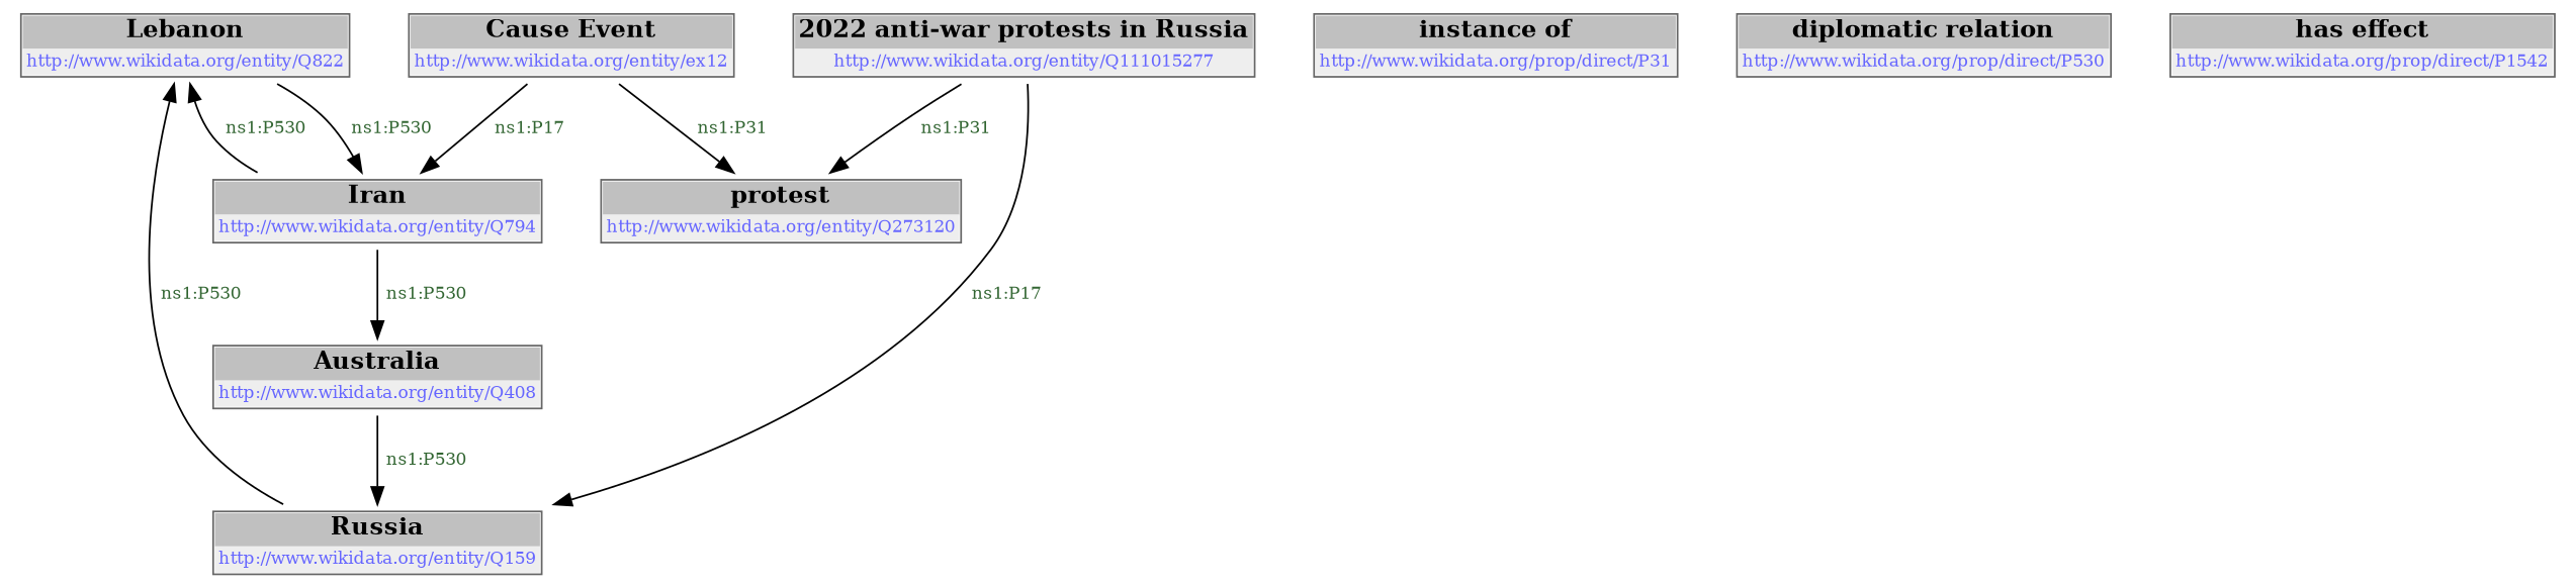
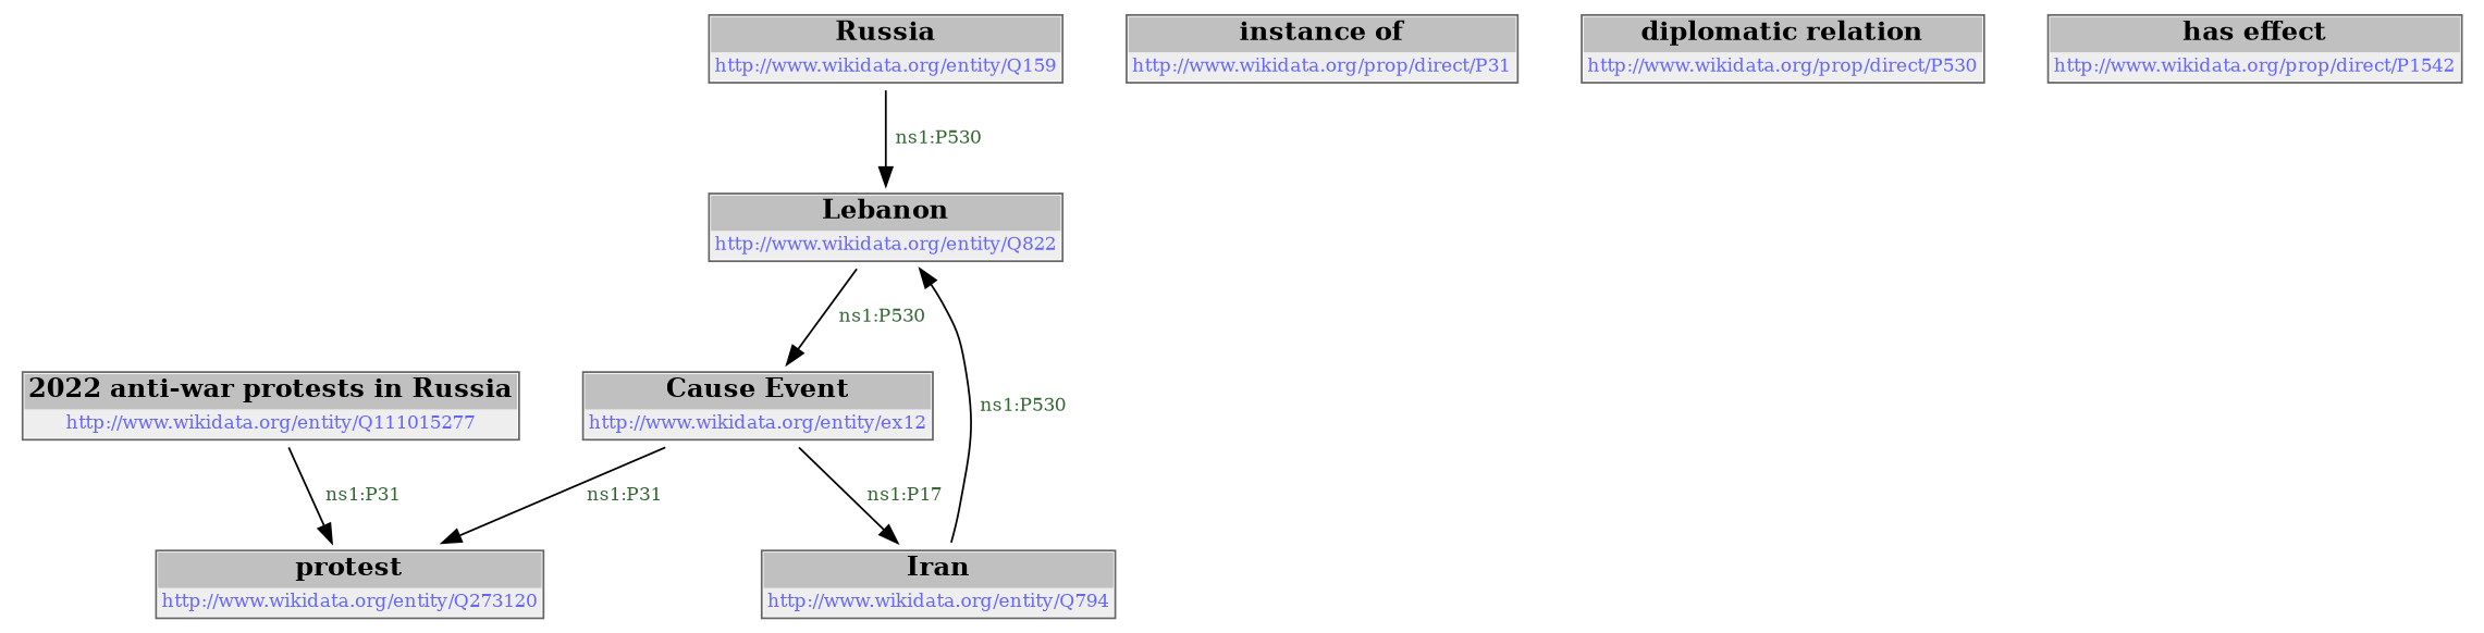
  digraph {
    node [color=black shape=none]
    edge [color=BLACK]
    n1 [label=< <table color='#666666' cellborder='0' cellspacing='0' border='1'><tr><td colspan='2' bgcolor='grey'><B>Lebanon</B></td></tr><tr><td href='http://www.wikidata.org/entity/Q822' bgcolor='#eeeeee' colspan='2'><font point-size='10' color='#6666ff'>http://www.wikidata.org/entity/Q822</font></td></tr></table> >]
    n2 [label=< <table color='#666666' cellborder='0' cellspacing='0' border='1'><tr><td colspan='2' bgcolor='grey'><B>Iran</B></td></tr><tr><td href='http://www.wikidata.org/entity/Q794' bgcolor='#eeeeee' colspan='2'><font point-size='10' color='#6666ff'>http://www.wikidata.org/entity/Q794</font></td></tr></table> >]
-   n3 [label=< <table color='#666666' cellborder='0' cellspacing='0' border='1'><tr><td colspan='2' bgcolor='grey'><B>Australia</B></td></tr><tr><td href='http://www.wikidata.org/entity/Q408' bgcolor='#eeeeee' colspan='2'><font point-size='10' color='#6666ff'>http://www.wikidata.org/entity/Q408</font></td></tr></table> >]
    n4 [label=< <table color='#666666' cellborder='0' cellspacing='0' border='1'><tr><td colspan='2' bgcolor='grey'><B>Russia</B></td></tr><tr><td href='http://www.wikidata.org/entity/Q159' bgcolor='#eeeeee' colspan='2'><font point-size='10' color='#6666ff'>http://www.wikidata.org/entity/Q159</font></td></tr></table> >]
    n5 [label=< <table color='#666666' cellborder='0' cellspacing='0' border='1'><tr><td colspan='2' bgcolor='grey'><B>2022 anti-war protests in Russia</B></td></tr><tr><td href='http://www.wikidata.org/entity/Q111015277' bgcolor='#eeeeee' colspan='2'><font point-size='10' color='#6666ff'>http://www.wikidata.org/entity/Q111015277</font></td></tr></table> >]
    n6 [label=< <table color='#666666' cellborder='0' cellspacing='0' border='1'><tr><td colspan='2' bgcolor='grey'><B>protest</B></td></tr><tr><td href='http://www.wikidata.org/entity/Q273120' bgcolor='#eeeeee' colspan='2'><font point-size='10' color='#6666ff'>http://www.wikidata.org/entity/Q273120</font></td></tr></table> >]
    n7 [label=< <table color='#666666' cellborder='0' cellspacing='0' border='1'><tr><td colspan='2' bgcolor='grey'><B>Cause Event</B></td></tr><tr><td href='http://www.wikidata.org/entity/ex12' bgcolor='#eeeeee' colspan='2'><font point-size='10' color='#6666ff'>http://www.wikidata.org/entity/ex12</font></td></tr></table> >]
    n8 [label=< <table color='#666666' cellborder='0' cellspacing='0' border='1'><tr><td colspan='2' bgcolor='grey'><B>instance of</B></td></tr><tr><td href='http://www.wikidata.org/prop/direct/P31' bgcolor='#eeeeee' colspan='2'><font point-size='10' color='#6666ff'>http://www.wikidata.org/prop/direct/P31</font></td></tr></table> >]
    n9 [label=< <table color='#666666' cellborder='0' cellspacing='0' border='1'><tr><td colspan='2' bgcolor='grey'><B>diplomatic relation</B></td></tr><tr><td href='http://www.wikidata.org/prop/direct/P530' bgcolor='#eeeeee' colspan='2'><font point-size='10' color='#6666ff'>http://www.wikidata.org/prop/direct/P530</font></td></tr></table> >]
    n10 [label=< <table color='#666666' cellborder='0' cellspacing='0' border='1'><tr><td colspan='2' bgcolor='grey'><B>has effect</B></td></tr><tr><td href='http://www.wikidata.org/prop/direct/P1542' bgcolor='#eeeeee' colspan='2'><font point-size='10' color='#6666ff'>http://www.wikidata.org/prop/direct/P1542</font></td></tr></table> >]
-   n1 -> n2 [label=< <font point-size='10' color='#336633'>ns1:P530</font> >]
+   n1 -> n7 [label=< <font point-size='10' color='#336633'>ns1:P530</font> >]
    n2 -> n1 [label=< <font point-size='10' color='#336633'>ns1:P530</font> >]
-   n2 -> n3 [label=< <font point-size='10' color='#336633'>ns1:P530</font> >]
-   n3 -> n4 [label=< <font point-size='10' color='#336633'>ns1:P530</font> >]
    n4 -> n1 [label=< <font point-size='10' color='#336633'>ns1:P530</font> >]
-   n5 -> n4 [label=< <font point-size='10' color='#336633'>ns1:P17</font> >]
    n5 -> n6 [label=< <font point-size='10' color='#336633'>ns1:P31</font> >]
    n7 -> n2 [label=< <font point-size='10' color='#336633'>ns1:P17</font> >]
    n7 -> n6 [label=< <font point-size='10' color='#336633'>ns1:P31</font> >]
  }
